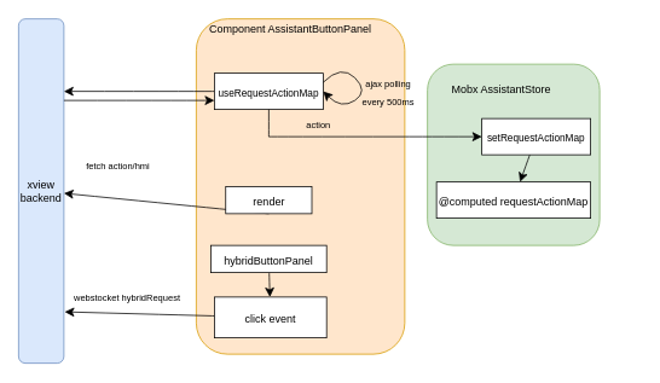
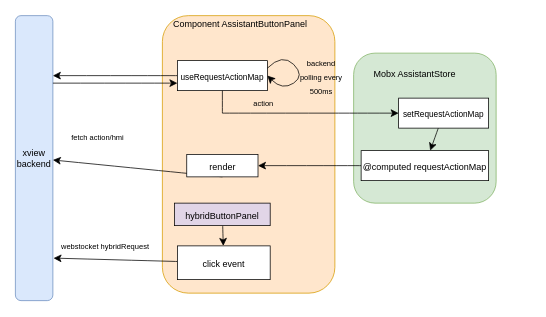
  <mxCell id="0" />
  <mxCell id="1" parent="0" />
  <mxCell id="2" value="" style="rounded=1;whiteSpace=wrap;html=1;fontSize=12;glass=0;strokeWidth=1;shadow=0;fillColor=#ffe6cc;strokeColor=#d79b00;" parent="1" vertex="1"><mxGeometry x="216" y="20" width="230" height="370" as="geometry" /></mxCell>
  <mxCell id="3" value="xview&lt;br&gt;backend" style="rounded=1;whiteSpace=wrap;html=1;fontSize=12;glass=0;strokeWidth=1;shadow=0;fillColor=#dae8fc;strokeColor=#6c8ebf;" vertex="1" parent="1"><mxGeometry x="20" y="20" width="50" height="380" as="geometry" /></mxCell>
  <mxCell id="4" value="&lt;font style=&quot;font-size: 12px;&quot;&gt;Component AssistantButtonPanel&lt;/font&gt;" style="text;html=1;strokeColor=none;fillColor=none;align=center;verticalAlign=middle;whiteSpace=wrap;rounded=0;fontSize=16;" vertex="1" parent="1"><mxGeometry x="210" y="20" width="220" height="20" as="geometry" /></mxCell>
  <mxCell id="5" style="edgeStyle=none;curved=1;rounded=0;orthogonalLoop=1;jettySize=auto;html=1;fontSize=12;startSize=8;endSize=8;" edge="1" parent="1" source="6"><mxGeometry relative="1" as="geometry"><mxPoint x="70" y="100" as="targetPoint" /></mxGeometry></mxCell>
  <mxCell id="6" value="&lt;font style=&quot;font-size: 11px;&quot;&gt;useRequestActionMap&lt;/font&gt;" style="rounded=0;whiteSpace=wrap;html=1;fontSize=16;" vertex="1" parent="1"><mxGeometry x="236" y="80" width="120" height="40" as="geometry" /></mxCell>
  <mxCell id="7" value="&lt;font style=&quot;font-size: 10px;&quot;&gt;fetch action/hmi&lt;/font&gt;" style="text;html=1;strokeColor=none;fillColor=none;align=center;verticalAlign=middle;whiteSpace=wrap;rounded=0;fontSize=16;" vertex="1" parent="1"><mxGeometry x="85" y="165" width="90" height="30" as="geometry" /></mxCell>
  <mxCell id="8" value="" style="curved=1;endArrow=classic;html=1;rounded=0;fontSize=12;startSize=8;endSize=8;exitX=1;exitY=0.25;exitDx=0;exitDy=0;" edge="1" parent="1" source="6"><mxGeometry width="50" height="50" relative="1" as="geometry"><mxPoint x="296" y="260" as="sourcePoint" /><mxPoint x="356" y="100" as="targetPoint" /><Array as="points"><mxPoint x="376" y="70" /><mxPoint x="406" y="100" /><mxPoint x="376" y="120" /></Array></mxGeometry></mxCell>
  <mxCell id="9" style="edgeStyle=none;curved=1;rounded=0;orthogonalLoop=1;jettySize=auto;html=1;fontSize=12;startSize=8;endSize=8;startArrow=classic;startFill=1;endArrow=none;endFill=0;exitX=0;exitY=0.75;exitDx=0;exitDy=0;" edge="1" parent="1" source="6"><mxGeometry relative="1" as="geometry"><mxPoint x="200" y="110" as="sourcePoint" /><mxPoint x="70" y="110" as="targetPoint" /></mxGeometry></mxCell>
  <mxCell id="10" value="" style="rounded=1;whiteSpace=wrap;html=1;fontSize=12;glass=0;strokeWidth=1;shadow=0;fillColor=#d5e8d4;strokeColor=#82b366;" vertex="1" parent="1"><mxGeometry x="471" y="70" width="190" height="200" as="geometry" /></mxCell>
  <mxCell id="11" value="&lt;span style=&quot;color: rgb(0, 0, 0); font-family: Helvetica; font-size: 12px; font-style: normal; font-variant-ligatures: normal; font-variant-caps: normal; font-weight: 400; letter-spacing: normal; orphans: 2; text-align: center; text-indent: 0px; text-transform: none; widows: 2; word-spacing: 0px; -webkit-text-stroke-width: 0px; text-decoration-thickness: initial; text-decoration-style: initial; text-decoration-color: initial; float: none; display: inline !important;&quot;&gt;Mobx AssistantStore&lt;/span&gt;" style="text;whiteSpace=wrap;html=1;fontSize=16;" vertex="1" parent="1"><mxGeometry x="496" y="80" width="210" height="40" as="geometry" /></mxCell>
  <mxCell id="12" value="" style="edgeStyle=none;curved=1;rounded=0;orthogonalLoop=1;jettySize=auto;html=1;fontSize=12;startSize=8;endSize=8;" edge="1" parent="1" source="13" target="19"><mxGeometry relative="1" as="geometry" /></mxCell>
  <mxCell id="13" value="&lt;span style=&quot;font-size: 11px;&quot;&gt;setRequestActionMap&lt;/span&gt;" style="rounded=0;whiteSpace=wrap;html=1;fontSize=16;" vertex="1" parent="1"><mxGeometry x="531" y="130" width="120" height="40" as="geometry" /></mxCell>
  <mxCell id="14" value="" style="endArrow=none;html=1;rounded=0;fontSize=12;startSize=8;endSize=8;curved=1;entryX=0.5;entryY=1;entryDx=0;entryDy=0;" edge="1" parent="1" target="6"><mxGeometry width="50" height="50" relative="1" as="geometry"><mxPoint x="296" y="150" as="sourcePoint" /><mxPoint x="396" y="210" as="targetPoint" /></mxGeometry></mxCell>
  <mxCell id="15" value="" style="endArrow=none;html=1;rounded=0;fontSize=12;startSize=8;endSize=8;curved=1;" edge="1" parent="1"><mxGeometry width="50" height="50" relative="1" as="geometry"><mxPoint x="296" y="150" as="sourcePoint" /><mxPoint x="446" y="150" as="targetPoint" /></mxGeometry></mxCell>
  <mxCell id="16" value="" style="endArrow=classic;html=1;rounded=0;fontSize=12;startSize=8;endSize=8;curved=1;entryX=0;entryY=0.5;entryDx=0;entryDy=0;" edge="1" parent="1" target="13"><mxGeometry width="50" height="50" relative="1" as="geometry"><mxPoint x="446" y="150" as="sourcePoint" /><mxPoint x="396" y="210" as="targetPoint" /></mxGeometry></mxCell>
  <mxCell id="17" value="&lt;font style=&quot;font-size: 10px;&quot;&gt;action&lt;/font&gt;" style="text;html=1;strokeColor=none;fillColor=none;align=center;verticalAlign=middle;whiteSpace=wrap;rounded=0;fontSize=16;" vertex="1" parent="1"><mxGeometry x="306" y="120" width="90" height="30" as="geometry" /></mxCell>
+ <mxCell id="18" style="edgeStyle=none;curved=1;rounded=0;orthogonalLoop=1;jettySize=auto;html=1;exitX=0;exitY=0.5;exitDx=0;exitDy=0;fontSize=12;startSize=8;endSize=8;" edge="1" parent="1" source="19" target="21"><mxGeometry relative="1" as="geometry" /></mxCell>
  <mxCell id="19" value="&lt;font style=&quot;font-size: 12px;&quot;&gt;@computed requestActionMap&lt;/font&gt;" style="whiteSpace=wrap;html=1;fontSize=16;rounded=0;" vertex="1" parent="1"><mxGeometry x="481" y="200" width="170" height="40" as="geometry" /></mxCell>
  <mxCell id="20" style="edgeStyle=none;curved=1;rounded=0;orthogonalLoop=1;jettySize=auto;html=1;exitX=0.5;exitY=1;exitDx=0;exitDy=0;fontSize=12;startSize=8;endSize=8;" edge="1" parent="1" source="21" target="3"><mxGeometry relative="1" as="geometry" /></mxCell>
  <mxCell id="21" value="&lt;font style=&quot;font-size: 12px;&quot;&gt;render&lt;/font&gt;" style="rounded=0;whiteSpace=wrap;html=1;fontSize=16;" vertex="1" parent="1"><mxGeometry x="248.5" y="205" width="95" height="30" as="geometry" /></mxCell>
  <mxCell id="22" style="edgeStyle=none;curved=1;rounded=0;orthogonalLoop=1;jettySize=auto;html=1;fontSize=12;startSize=8;endSize=8;" edge="1" parent="1" source="23" target="25"><mxGeometry relative="1" as="geometry" /></mxCell>
- <mxCell id="23" value="&lt;font style=&quot;font-size: 12px;&quot;&gt;hybridButtonPanel&lt;/font&gt;" style="rounded=0;whiteSpace=wrap;html=1;fontSize=16;" vertex="1" parent="1"><mxGeometry x="232.25" y="270" width="127.5" height="30" as="geometry" /></mxCell>
+ <mxCell id="23" value="&lt;font style=&quot;font-size: 12px;&quot;&gt;hybridButtonPanel&lt;/font&gt;" style="rounded=0;whiteSpace=wrap;html=1;fontSize=16;fillColor=#e1d5e7;" vertex="1" parent="1"><mxGeometry x="232.25" y="270" width="127.5" height="30" as="geometry" /></mxCell>
  <mxCell id="24" style="edgeStyle=none;curved=1;rounded=0;orthogonalLoop=1;jettySize=auto;html=1;fontSize=12;startSize=8;endSize=8;entryX=0.068;entryY=1.111;entryDx=0;entryDy=0;entryPerimeter=0;" edge="1" parent="1" source="25" target="26"><mxGeometry relative="1" as="geometry"><mxPoint x="70" y="340" as="targetPoint" /></mxGeometry></mxCell>
  <mxCell id="25" value="&lt;font style=&quot;font-size: 12px;&quot;&gt;click event&lt;/font&gt;" style="rounded=0;whiteSpace=wrap;html=1;fontSize=16;" vertex="1" parent="1"><mxGeometry x="236" y="327" width="123.75" height="45" as="geometry" /></mxCell>
  <mxCell id="26" value="&lt;font style=&quot;font-size: 10px;&quot;&gt;webstocket hybridRequest&lt;/font&gt;" style="text;html=1;strokeColor=none;fillColor=none;align=center;verticalAlign=middle;whiteSpace=wrap;rounded=0;fontSize=16;" vertex="1" parent="1"><mxGeometry x="60" y="310" width="160" height="30" as="geometry" /></mxCell>
- <mxCell id="27" value="&lt;font style=&quot;font-size: 10px;&quot;&gt;ajax polling every 500ms&lt;/font&gt;" style="text;html=1;strokeColor=none;fillColor=none;align=center;verticalAlign=middle;whiteSpace=wrap;rounded=0;fontSize=16;" vertex="1" parent="1"><mxGeometry x="396" y="80" width="64" height="40" as="geometry" /></mxCell>
+ <mxCell id="27" value="&lt;font style=&quot;font-size: 10px;&quot;&gt;backend polling every 500ms&lt;/font&gt;" style="text;html=1;strokeColor=none;fillColor=none;align=center;verticalAlign=middle;whiteSpace=wrap;rounded=0;fontSize=16;" vertex="1" parent="1"><mxGeometry x="396" y="80" width="64" height="40" as="geometry" /></mxCell>
